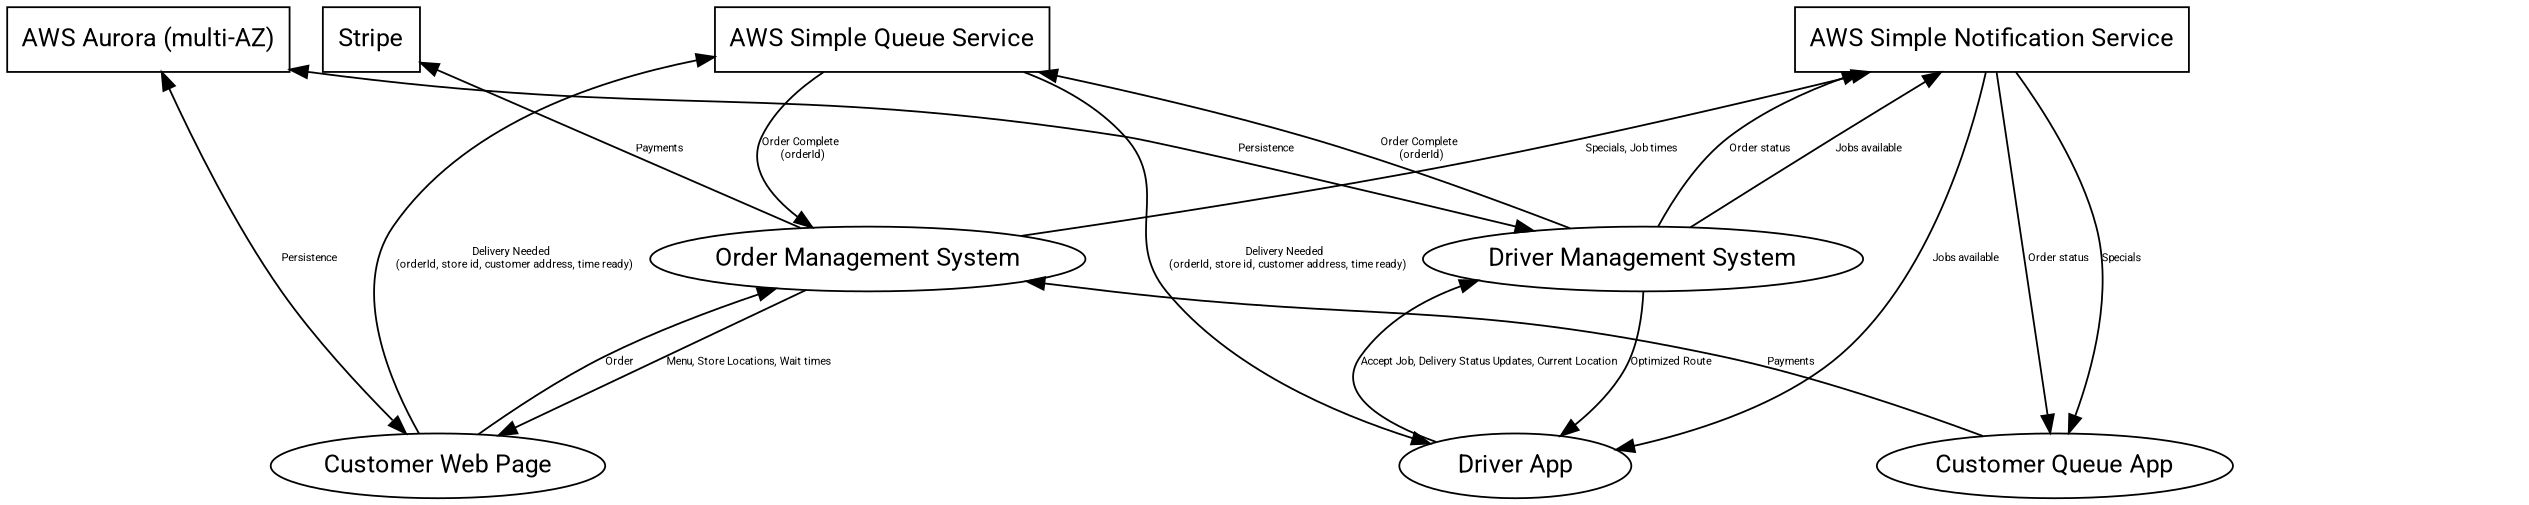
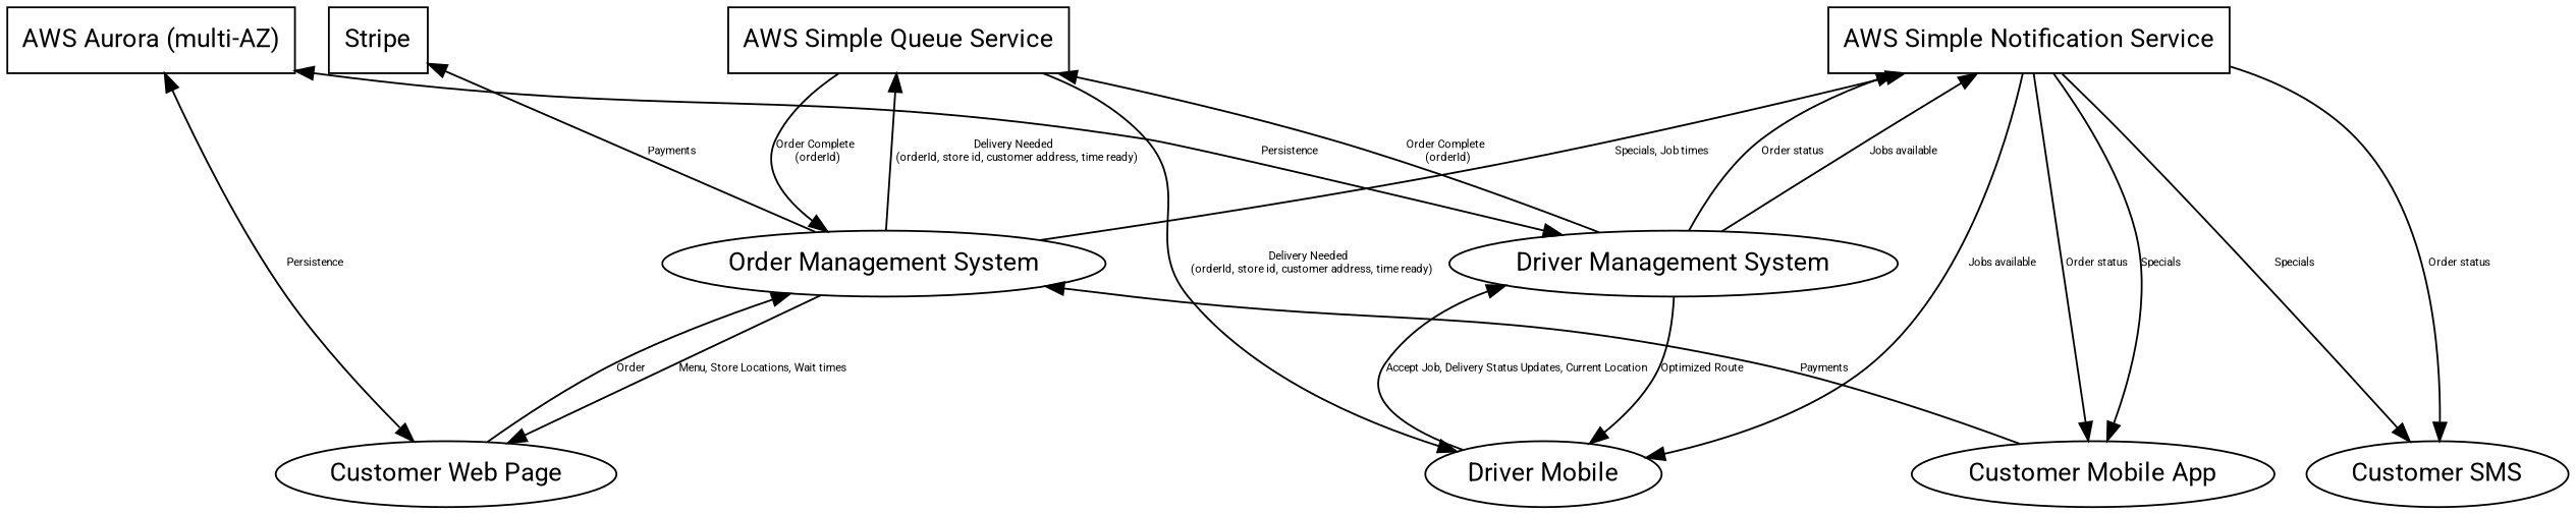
  digraph {
    fontname=Roboto
    ranksep=1
    node [fontname=Roboto]
    edge [fontname=Roboto fontsize=6]
    n1 [label="AWS Aurora (multi-AZ)" shape=rect]
    n2 [label="AWS Simple Queue Service" shape=rect]
    n3 [label="AWS Simple Notification Service" shape=rect]
    n4 [label=Stripe shape=rect]
    n5 [label="Driver Management System"]
    n6 [label="Order Management System"]
-   n7 [label="Customer Queue App"]
-   n9 [label="Driver App"]
+   n7 [label="Customer Mobile App"]
+   n8 [label="Customer SMS"]
+   n9 [label="Driver Mobile"]
    n10 [label="Customer Web Page"]
    subgraph sub_1 {
      rank=min
      n1
      n2
      n3
      n4
    }
    subgraph sub_2 {
      rank=same
      n5
      n6
    }
    subgraph sub_3 {
      rank=max
      n7
+     n8
      n9
      n10
    }
    n2 -> n6 [label="Order Complete \n (orderId)"]
    n2 -> n9 [label="Delivery Needed \n (orderId, store id, customer address, time ready)"]
    n3 -> n7 [label="Order status"]
    n3 -> n7 [label=Specials]
+   n3 -> n8 [label="Order status"]
+   n3 -> n8 [label=Specials]
    n3 -> n9 [label="Jobs available"]
    n5 -> n1 [dir=both label=Persistence]
    n5 -> n2 [label="Order Complete \n (orderId)"]
    n5 -> n3 [label="Jobs available"]
    n5 -> n3 [label="Order status"]
    n5 -> n9 [label="Optimized Route"]
-   n10 -> n2 [label="Delivery Needed \n (orderId, store id, customer address, time ready)"]
+   n6 -> n2 [label="Delivery Needed \n (orderId, store id, customer address, time ready)"]
    n6 -> n3 [label="Specials, Job times"]
    n6 -> n4 [label=Payments]
    n6 -> n10 [label="Menu, Store Locations, Wait times"]
    n7 -> n6 [label=Payments]
    n9 -> n5 [label="Accept Job, Delivery Status Updates, Current Location"]
    n10 -> n1 [dir=both label=Persistence]
    n10 -> n6 [label=Order]
  }
